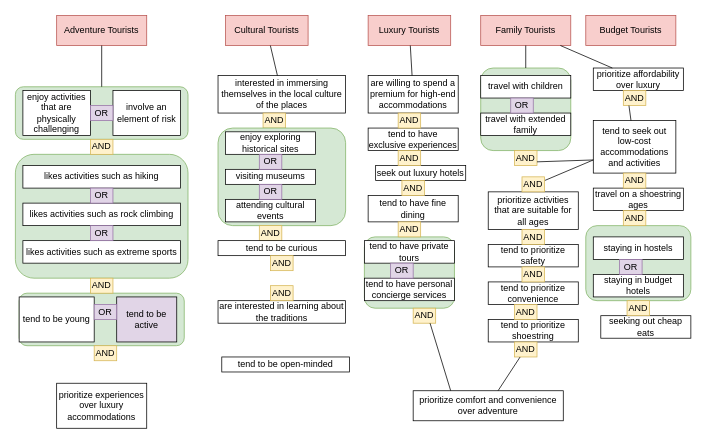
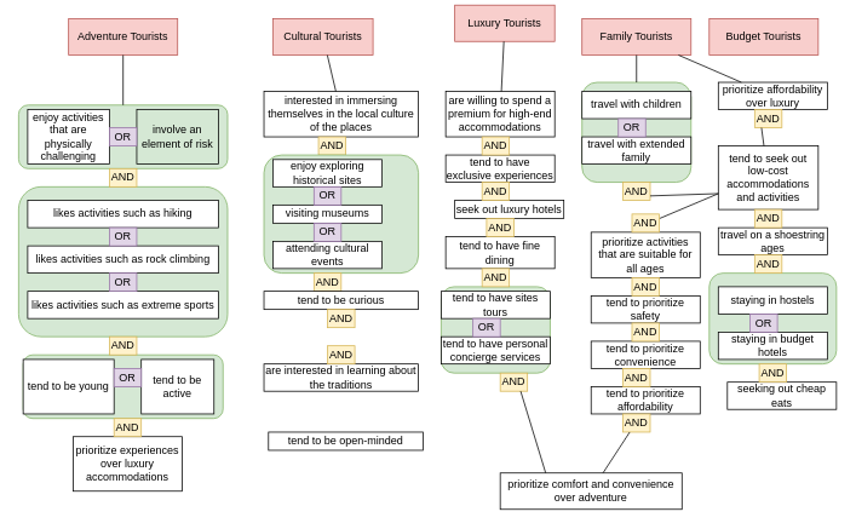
  <mxCell id="0" />
  <mxCell id="1" parent="0" />
  <mxCell id="2" value="Adventure Tourists" style="rounded=0;whiteSpace=wrap;html=1;fillColor=#f8cecc;strokeColor=#b85450;" vertex="1" parent="1"><mxGeometry x="75" y="20" width="120" height="40" as="geometry" /></mxCell>
  <mxCell id="3" value="Cultural Tourists" style="rounded=0;whiteSpace=wrap;html=1;fillColor=#f8cecc;strokeColor=#b85450;" vertex="1" parent="1"><mxGeometry x="300" y="20" width="110" height="40" as="geometry" /></mxCell>
- <mxCell id="4" value="Luxury Tourists" style="rounded=0;whiteSpace=wrap;html=1;fillColor=#f8cecc;strokeColor=#b85450;" vertex="1" parent="1"><mxGeometry x="490" y="20" width="110" height="40" as="geometry" /></mxCell>
+ <mxCell id="4" value="Luxury Tourists" style="rounded=0;whiteSpace=wrap;html=1;fillColor=#f8cecc;strokeColor=#b85450;" vertex="1" parent="1"><mxGeometry x="500" y="5" width="110" height="40" as="geometry" /></mxCell>
  <mxCell id="5" value="Family Tourists" style="rounded=0;whiteSpace=wrap;html=1;fillColor=#f8cecc;strokeColor=#b85450;" vertex="1" parent="1"><mxGeometry x="640" y="20" width="120" height="40" as="geometry" /></mxCell>
  <mxCell id="6" value="Budget Tourists" style="rounded=0;whiteSpace=wrap;html=1;fillColor=#f8cecc;strokeColor=#b85450;" vertex="1" parent="1"><mxGeometry x="780" y="20" width="120" height="40" as="geometry" /></mxCell>
  <mxCell id="7" value="" style="rounded=1;whiteSpace=wrap;html=1;fillColor=#d5e8d4;strokeColor=#82b366;" vertex="1" parent="1"><mxGeometry y="115" width="230" height="70" as="geometry" x="20" /></mxCell>
  <mxCell id="8" value="enjoy activities that are physically challenging" style="rounded=0;whiteSpace=wrap;html=1;" vertex="1" parent="1"><mxGeometry x="30" y="120" width="90" height="60" as="geometry" /></mxCell>
- <mxCell id="9" value="involve an element of risk" style="rounded=0;whiteSpace=wrap;html=1;" vertex="1" parent="1"><mxGeometry x="150" y="120" width="90" height="60" as="geometry" /></mxCell>
+ <mxCell id="9" value="involve an element of risk" style="rounded=0;whiteSpace=wrap;html=1;fillColor=#d5e8d4;" vertex="1" parent="1"><mxGeometry x="150" y="120" width="90" height="60" as="geometry" /></mxCell>
  <mxCell id="10" value="" style="endArrow=none;html=1;rounded=0;exitX=0.5;exitY=0;exitDx=0;exitDy=0;" edge="1" parent="1" source="7" target="2"><mxGeometry width="50" height="50" relative="1" as="geometry"><mxPoint x="390" y="140" as="sourcePoint" /><mxPoint x="440" y="90" as="targetPoint" /></mxGeometry></mxCell>
  <mxCell id="11" value="" style="rounded=1;whiteSpace=wrap;html=1;fillColor=#d5e8d4;strokeColor=#82b366;" vertex="1" parent="1"><mxGeometry y="205" width="230" height="165" as="geometry" x="20" /></mxCell>
  <mxCell id="12" value="likes  activities such as hiking" style="rounded=0;whiteSpace=wrap;html=1;" vertex="1" parent="1"><mxGeometry x="30" y="220" width="210" height="30" as="geometry" /></mxCell>
  <mxCell id="13" value="likes  activities such as rock climbing" style="rounded=0;whiteSpace=wrap;html=1;" vertex="1" parent="1"><mxGeometry x="30" y="270" width="210" height="30" as="geometry" /></mxCell>
  <mxCell id="14" value="&lt;div&gt;likes  activities such as extreme sports&lt;/div&gt;" style="rounded=0;whiteSpace=wrap;html=1;" vertex="1" parent="1"><mxGeometry x="30" y="320" width="210" height="30" as="geometry" /></mxCell>
  <mxCell id="15" value="OR" style="rounded=0;whiteSpace=wrap;html=1;fillColor=#e1d5e7;strokeColor=#9673a6;" vertex="1" parent="1"><mxGeometry x="120" y="140" width="30" height="20" as="geometry" /></mxCell>
  <mxCell id="16" value="OR" style="rounded=0;whiteSpace=wrap;html=1;fillColor=#e1d5e7;strokeColor=#9673a6;" vertex="1" parent="1"><mxGeometry x="120" y="300" width="30" height="20" as="geometry" /></mxCell>
  <mxCell id="17" value="OR" style="rounded=0;whiteSpace=wrap;html=1;fillColor=#e1d5e7;strokeColor=#9673a6;" vertex="1" parent="1"><mxGeometry x="120" y="250" width="30" height="20" as="geometry" /></mxCell>
  <mxCell id="18" value="AND" style="rounded=0;whiteSpace=wrap;html=1;fillColor=#fff2cc;strokeColor=#d6b656;" vertex="1" parent="1"><mxGeometry x="120" y="185" width="30" height="20" as="geometry" /></mxCell>
- <mxCell id="19" value="prioritize experiences over luxury accommodations" style="rounded=0;whiteSpace=wrap;html=1;" vertex="1" parent="1"><mxGeometry x="75" y="510" width="120" height="60" as="geometry" /></mxCell>
+ <mxCell id="19" value="prioritize experiences over luxury accommodations" style="rounded=0;whiteSpace=wrap;html=1;" vertex="1" parent="1"><mxGeometry x="80" y="480" width="120" height="60" as="geometry" /></mxCell>
  <mxCell id="20" value="" style="rounded=1;whiteSpace=wrap;html=1;fillColor=#d5e8d4;strokeColor=#82b366;" vertex="1" parent="1"><mxGeometry x="25" y="390" width="220" height="70" as="geometry" /></mxCell>
  <mxCell id="21" value="tend to be young" style="rounded=0;whiteSpace=wrap;html=1;" vertex="1" parent="1"><mxGeometry x="25" y="395" width="100" height="60" as="geometry" /></mxCell>
- <mxCell id="22" value="tend to be active" style="rounded=0;whiteSpace=wrap;html=1;fillColor=#e1d5e7;" vertex="1" parent="1"><mxGeometry x="155" y="395" width="80" height="60" as="geometry" /></mxCell>
+ <mxCell id="22" value="tend to be active" style="rounded=0;whiteSpace=wrap;html=1;" vertex="1" parent="1"><mxGeometry x="155" y="395" width="80" height="60" as="geometry" /></mxCell>
  <mxCell id="23" value="OR" style="rounded=0;whiteSpace=wrap;html=1;fillColor=#e1d5e7;strokeColor=#9673a6;" vertex="1" parent="1"><mxGeometry x="125" y="405" width="30" height="20" as="geometry" /></mxCell>
  <mxCell id="24" value="AND" style="rounded=0;whiteSpace=wrap;html=1;fillColor=#fff2cc;strokeColor=#d6b656;" vertex="1" parent="1"><mxGeometry x="120" y="370" width="30" height="20" as="geometry" /></mxCell>
  <mxCell id="25" value="AND" style="rounded=0;whiteSpace=wrap;html=1;fillColor=#fff2cc;strokeColor=#d6b656;" vertex="1" parent="1"><mxGeometry x="125" y="460" width="30" height="20" as="geometry" /></mxCell>
  <mxCell id="26" value="interested in immersing themselves in the local culture of the places" style="rounded=0;whiteSpace=wrap;html=1;" vertex="1" parent="1"><mxGeometry x="290" y="100" width="170" height="50" as="geometry" /></mxCell>
  <mxCell id="27" value="AND" style="rounded=0;whiteSpace=wrap;html=1;fillColor=#fff2cc;strokeColor=#d6b656;" vertex="1" parent="1"><mxGeometry x="350" y="150" width="30" height="20" as="geometry" /></mxCell>
  <mxCell id="28" value="" style="rounded=1;whiteSpace=wrap;html=1;fillColor=#d5e8d4;strokeColor=#82b366;" vertex="1" parent="1"><mxGeometry x="640" y="90" width="120" height="110" as="geometry" /></mxCell>
  <mxCell id="29" value="" style="rounded=1;whiteSpace=wrap;html=1;fillColor=#d5e8d4;strokeColor=#82b366;" vertex="1" parent="1"><mxGeometry x="290" y="170" width="170" height="130" as="geometry" /></mxCell>
  <mxCell id="30" value="enjoy exploring historical sites" style="rounded=0;whiteSpace=wrap;html=1;" vertex="1" parent="1"><mxGeometry x="300" y="175" width="120" height="30" as="geometry" /></mxCell>
  <mxCell id="31" value="visiting museums" style="rounded=0;whiteSpace=wrap;html=1;" vertex="1" parent="1"><mxGeometry x="300" y="225" width="120" height="20" as="geometry" /></mxCell>
  <mxCell id="32" value="are interested in learning about the traditions" style="rounded=0;whiteSpace=wrap;html=1;" vertex="1" parent="1"><mxGeometry x="290" y="400" width="170" height="30" as="geometry" /></mxCell>
  <mxCell id="33" value="attending cultural events" style="rounded=0;whiteSpace=wrap;html=1;" vertex="1" parent="1"><mxGeometry x="300" y="265" width="120" height="30" as="geometry" /></mxCell>
  <mxCell id="34" value="OR" style="rounded=0;whiteSpace=wrap;html=1;fillColor=#e1d5e7;strokeColor=#9673a6;" vertex="1" parent="1"><mxGeometry x="345" y="205" width="30" height="20" as="geometry" /></mxCell>
  <mxCell id="35" value="OR" style="rounded=0;whiteSpace=wrap;html=1;fillColor=#e1d5e7;strokeColor=#9673a6;" vertex="1" parent="1"><mxGeometry x="345" y="245" width="30" height="20" as="geometry" /></mxCell>
  <mxCell id="36" value="AND" style="rounded=0;whiteSpace=wrap;html=1;fillColor=#fff2cc;strokeColor=#d6b656;" vertex="1" parent="1"><mxGeometry x="345" y="300" width="30" height="20" as="geometry" /></mxCell>
  <mxCell id="37" value="tend to be curious" style="rounded=0;whiteSpace=wrap;html=1;" vertex="1" parent="1"><mxGeometry x="290" y="320" width="170" height="20" as="geometry" /></mxCell>
  <mxCell id="38" value="tend to be open-minded" style="rounded=0;whiteSpace=wrap;html=1;" vertex="1" parent="1"><mxGeometry x="295" y="475" width="170" height="20" as="geometry" /></mxCell>
  <mxCell id="39" value="AND" style="rounded=0;whiteSpace=wrap;html=1;fillColor=#fff2cc;strokeColor=#d6b656;" vertex="1" parent="1"><mxGeometry x="360" y="340" width="30" height="20" as="geometry" /></mxCell>
  <mxCell id="40" value="AND" style="rounded=0;whiteSpace=wrap;html=1;fillColor=#fff2cc;strokeColor=#d6b656;" vertex="1" parent="1"><mxGeometry x="360" y="380" width="30" height="20" as="geometry" /></mxCell>
  <mxCell id="41" value="" style="endArrow=none;html=1;rounded=0;" edge="1" parent="1" source="26" target="3"><mxGeometry width="50" height="50" relative="1" as="geometry"><mxPoint x="390" y="260" as="sourcePoint" /><mxPoint x="440" y="210" as="targetPoint" /></mxGeometry></mxCell>
  <mxCell id="42" value="tend to have fine dining" style="rounded=0;whiteSpace=wrap;html=1;" vertex="1" parent="1"><mxGeometry x="490" y="260" width="120" height="35" as="geometry" /></mxCell>
  <mxCell id="43" value="seek out luxury hotels" style="rounded=0;whiteSpace=wrap;html=1;" vertex="1" parent="1"><mxGeometry x="500" y="220" width="120" height="20" as="geometry" /></mxCell>
  <mxCell id="44" value="tend to have exclusive experiences" style="rounded=0;whiteSpace=wrap;html=1;" vertex="1" parent="1"><mxGeometry x="490" y="170" width="120" height="30" as="geometry" /></mxCell>
  <mxCell id="45" value="are willing to spend a premium for high-end accommodations" style="rounded=0;whiteSpace=wrap;html=1;" vertex="1" parent="1"><mxGeometry x="490" y="100" width="120" height="50" as="geometry" /></mxCell>
  <mxCell id="46" value="" style="rounded=1;whiteSpace=wrap;html=1;fillColor=#d5e8d4;strokeColor=#82b366;" vertex="1" parent="1"><mxGeometry x="780" y="300" width="140" height="100" as="geometry" /></mxCell>
  <mxCell id="47" value="" style="rounded=1;whiteSpace=wrap;html=1;fillColor=#d5e8d4;strokeColor=#82b366;" vertex="1" parent="1"><mxGeometry x="485" y="315" width="120" height="95" as="geometry" /></mxCell>
  <mxCell id="48" value="" style="endArrow=none;html=1;rounded=0;" edge="1" parent="1" source="45" target="4"><mxGeometry width="50" height="50" relative="1" as="geometry"><mxPoint x="500" y="110" as="sourcePoint" /><mxPoint x="550" y="60" as="targetPoint" /></mxGeometry></mxCell>
  <mxCell id="49" value="AND" style="rounded=0;whiteSpace=wrap;html=1;fillColor=#fff2cc;strokeColor=#d6b656;" vertex="1" parent="1"><mxGeometry x="530" y="150" width="30" height="20" as="geometry" /></mxCell>
  <mxCell id="50" value="AND" style="rounded=0;whiteSpace=wrap;html=1;fillColor=#fff2cc;strokeColor=#d6b656;" vertex="1" parent="1"><mxGeometry x="530" y="200" width="30" height="20" as="geometry" /></mxCell>
  <mxCell id="51" value="AND" style="rounded=0;whiteSpace=wrap;html=1;fillColor=#fff2cc;strokeColor=#d6b656;" vertex="1" parent="1"><mxGeometry x="535" y="240" width="30" height="20" as="geometry" /></mxCell>
  <mxCell id="52" value="prioritize comfort and convenience over adventure" style="rounded=0;whiteSpace=wrap;html=1;" vertex="1" parent="1"><mxGeometry x="550" y="520" width="200" height="40" as="geometry" /></mxCell>
  <mxCell id="53" value="tend to have personal concierge services" style="rounded=0;whiteSpace=wrap;html=1;" vertex="1" parent="1"><mxGeometry x="485" y="370" width="120" height="30" as="geometry" /></mxCell>
- <mxCell id="54" value="tend to have private tours" style="rounded=0;whiteSpace=wrap;html=1;" vertex="1" parent="1"><mxGeometry x="485" y="320" width="120" height="30" as="geometry" /></mxCell>
+ <mxCell id="54" value="tend to have sites tours" style="rounded=0;whiteSpace=wrap;html=1;" vertex="1" parent="1"><mxGeometry x="485" y="320" width="120" height="30" as="geometry" /></mxCell>
  <mxCell id="55" value="AND" style="rounded=0;whiteSpace=wrap;html=1;fillColor=#fff2cc;strokeColor=#d6b656;" vertex="1" parent="1"><mxGeometry x="530" y="295" width="30" height="20" as="geometry" /></mxCell>
  <mxCell id="56" value="OR" style="rounded=0;whiteSpace=wrap;html=1;fillColor=#e1d5e7;strokeColor=#9673a6;" vertex="1" parent="1"><mxGeometry x="520" y="350" width="30" height="20" as="geometry" /></mxCell>
  <mxCell id="57" value="AND" style="rounded=0;whiteSpace=wrap;html=1;fillColor=#fff2cc;strokeColor=#d6b656;" vertex="1" parent="1"><mxGeometry x="550" y="410" width="30" height="20" as="geometry" /></mxCell>
  <mxCell id="58" value="seeking out cheap eats" style="rounded=0;whiteSpace=wrap;html=1;" vertex="1" parent="1"><mxGeometry x="800" y="420" width="120" height="30" as="geometry" /></mxCell>
  <mxCell id="59" value="tend to prioritize safety" style="rounded=0;whiteSpace=wrap;html=1;" vertex="1" parent="1"><mxGeometry x="650" y="325" width="120" height="30" as="geometry" /></mxCell>
  <mxCell id="60" value="prioritize activities that are suitable for all ages" style="rounded=0;whiteSpace=wrap;html=1;" vertex="1" parent="1"><mxGeometry x="650" y="255" width="120" height="50" as="geometry" /></mxCell>
  <mxCell id="61" value="travel with extended family" style="rounded=0;whiteSpace=wrap;html=1;" vertex="1" parent="1"><mxGeometry x="640" y="150" width="120" height="30" as="geometry" /></mxCell>
  <mxCell id="62" value="travel with children" style="rounded=0;whiteSpace=wrap;html=1;" vertex="1" parent="1"><mxGeometry x="640" y="100" width="120" height="30" as="geometry" /></mxCell>
  <mxCell id="63" value="OR" style="rounded=0;whiteSpace=wrap;html=1;fillColor=#e1d5e7;strokeColor=#9673a6;" vertex="1" parent="1"><mxGeometry x="680" y="130" width="30" height="20" as="geometry" /></mxCell>
  <mxCell id="64" value="" style="endArrow=none;html=1;rounded=0;exitX=0.5;exitY=0;exitDx=0;exitDy=0;" edge="1" parent="1" source="28" target="5"><mxGeometry width="50" height="50" relative="1" as="geometry"><mxPoint x="480" y="290" as="sourcePoint" /><mxPoint x="530" y="240" as="targetPoint" /></mxGeometry></mxCell>
  <mxCell id="65" value="AND" style="rounded=0;whiteSpace=wrap;html=1;fillColor=#fff2cc;strokeColor=#d6b656;" vertex="1" parent="1"><mxGeometry x="685" y="200" width="30" height="20" as="geometry" /></mxCell>
  <mxCell id="66" value="tend to prioritize convenience" style="rounded=0;whiteSpace=wrap;html=1;" vertex="1" parent="1"><mxGeometry x="650" y="375" width="120" height="30" as="geometry" /></mxCell>
- <mxCell id="67" value="tend to prioritize shoestring" style="rounded=0;whiteSpace=wrap;html=1;" vertex="1" parent="1"><mxGeometry x="650" y="425" width="120" height="30" as="geometry" /></mxCell>
+ <mxCell id="67" value="tend to prioritize affordability" style="rounded=0;whiteSpace=wrap;html=1;" vertex="1" parent="1"><mxGeometry x="650" y="425" width="120" height="30" as="geometry" /></mxCell>
  <mxCell id="68" value="AND" style="rounded=0;whiteSpace=wrap;html=1;fillColor=#fff2cc;strokeColor=#d6b656;" vertex="1" parent="1"><mxGeometry x="695" y="305" width="30" height="20" as="geometry" /></mxCell>
  <mxCell id="69" value="AND" style="rounded=0;whiteSpace=wrap;html=1;fillColor=#fff2cc;strokeColor=#d6b656;" vertex="1" parent="1"><mxGeometry x="695" y="355" width="30" height="20" as="geometry" /></mxCell>
  <mxCell id="70" value="AND" style="rounded=0;whiteSpace=wrap;html=1;fillColor=#fff2cc;strokeColor=#d6b656;" vertex="1" parent="1"><mxGeometry x="685" y="405" width="30" height="20" as="geometry" /></mxCell>
  <mxCell id="71" value="AND" style="rounded=0;whiteSpace=wrap;html=1;fillColor=#fff2cc;strokeColor=#d6b656;" vertex="1" parent="1"><mxGeometry x="685" y="455" width="30" height="20" as="geometry" /></mxCell>
  <mxCell id="72" value="" style="endArrow=none;html=1;rounded=0;entryX=0.75;entryY=1;entryDx=0;entryDy=0;exitX=0.25;exitY=0;exitDx=0;exitDy=0;" edge="1" parent="1" source="52" target="57"><mxGeometry width="50" height="50" relative="1" as="geometry"><mxPoint x="480" y="290" as="sourcePoint" /><mxPoint x="530" y="240" as="targetPoint" /></mxGeometry></mxCell>
  <mxCell id="73" value="" style="endArrow=none;html=1;rounded=0;entryX=0.25;entryY=1;entryDx=0;entryDy=0;" edge="1" parent="1" source="52" target="71"><mxGeometry width="50" height="50" relative="1" as="geometry"><mxPoint x="480" y="290" as="sourcePoint" /><mxPoint x="530" y="240" as="targetPoint" /></mxGeometry></mxCell>
  <mxCell id="74" value="staying in budget hotels" style="rounded=0;whiteSpace=wrap;html=1;" vertex="1" parent="1"><mxGeometry x="790" y="365" width="120" height="30" as="geometry" /></mxCell>
  <mxCell id="75" value="staying in hostels" style="rounded=0;whiteSpace=wrap;html=1;" vertex="1" parent="1"><mxGeometry x="790" y="315" width="120" height="30" as="geometry" /></mxCell>
  <mxCell id="76" value="travel on a shoestring ages" style="rounded=0;whiteSpace=wrap;html=1;" vertex="1" parent="1"><mxGeometry x="790" y="250" width="120" height="30" as="geometry" /></mxCell>
  <mxCell id="77" value="tend to seek out low-cost accommodations and activities" style="rounded=0;whiteSpace=wrap;html=1;" vertex="1" parent="1"><mxGeometry x="790" y="160" width="110" height="70" as="geometry" /></mxCell>
  <mxCell id="78" value="prioritize affordability over luxury" style="rounded=0;whiteSpace=wrap;html=1;" vertex="1" parent="1"><mxGeometry x="790" y="90" width="120" height="30" as="geometry" /></mxCell>
  <mxCell id="79" value="" style="endArrow=none;html=1;rounded=0;" edge="1" parent="1" source="78" target="5"><mxGeometry width="50" height="50" relative="1" as="geometry"><mxPoint x="480" y="290" as="sourcePoint" /><mxPoint x="530" y="240" as="targetPoint" /></mxGeometry></mxCell>
  <mxCell id="80" value="" style="endArrow=none;html=1;rounded=0;entryX=1;entryY=0.75;entryDx=0;entryDy=0;exitX=0;exitY=0.75;exitDx=0;exitDy=0;" edge="1" parent="1" source="77" target="65"><mxGeometry width="50" height="50" relative="1" as="geometry"><mxPoint x="480" y="290" as="sourcePoint" /><mxPoint x="530" y="240" as="targetPoint" /></mxGeometry></mxCell>
  <mxCell id="81" value="" style="endArrow=none;html=1;rounded=0;entryX=0;entryY=0.75;entryDx=0;entryDy=0;exitX=1;exitY=0.25;exitDx=0;exitDy=0;" edge="1" parent="1" source="82" target="77"><mxGeometry width="50" height="50" relative="1" as="geometry"><mxPoint x="480" y="290" as="sourcePoint" /><mxPoint x="530" y="240" as="targetPoint" /></mxGeometry></mxCell>
  <mxCell id="82" value="AND" style="rounded=0;whiteSpace=wrap;html=1;fillColor=#fff2cc;strokeColor=#d6b656;" vertex="1" parent="1"><mxGeometry x="695" y="235" width="30" height="20" as="geometry" /></mxCell>
  <mxCell id="83" value="AND" style="rounded=0;whiteSpace=wrap;html=1;fillColor=#fff2cc;strokeColor=#d6b656;" vertex="1" parent="1"><mxGeometry x="830" y="120" width="30" height="20" as="geometry" /></mxCell>
  <mxCell id="84" value="" style="endArrow=none;html=1;rounded=0;entryX=0.25;entryY=1;entryDx=0;entryDy=0;" edge="1" parent="1" source="77" target="83"><mxGeometry width="50" height="50" relative="1" as="geometry"><mxPoint x="480" y="290" as="sourcePoint" /><mxPoint x="530" y="240" as="targetPoint" /></mxGeometry></mxCell>
  <mxCell id="85" value="AND" style="rounded=0;whiteSpace=wrap;html=1;fillColor=#fff2cc;strokeColor=#d6b656;" vertex="1" parent="1"><mxGeometry x="830" y="230" width="30" height="20" as="geometry" /></mxCell>
  <mxCell id="86" value="OR" style="rounded=0;whiteSpace=wrap;html=1;fillColor=#e1d5e7;strokeColor=#9673a6;" vertex="1" parent="1"><mxGeometry x="825" y="345" width="30" height="20" as="geometry" /></mxCell>
  <mxCell id="87" value="AND" style="rounded=0;whiteSpace=wrap;html=1;fillColor=#fff2cc;strokeColor=#d6b656;" vertex="1" parent="1"><mxGeometry x="830" y="280" width="30" height="20" as="geometry" /></mxCell>
  <mxCell id="88" value="AND" style="rounded=0;whiteSpace=wrap;html=1;fillColor=#fff2cc;strokeColor=#d6b656;" vertex="1" parent="1"><mxGeometry x="835" y="400" width="30" height="20" as="geometry" /></mxCell>
